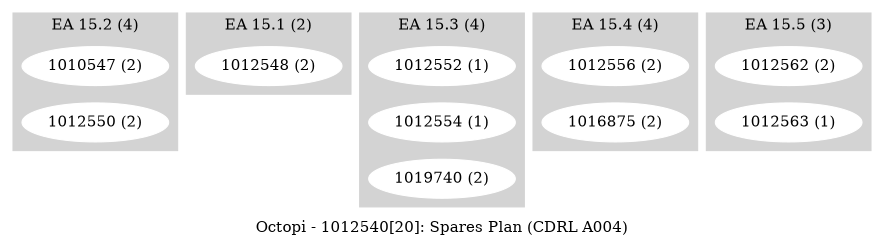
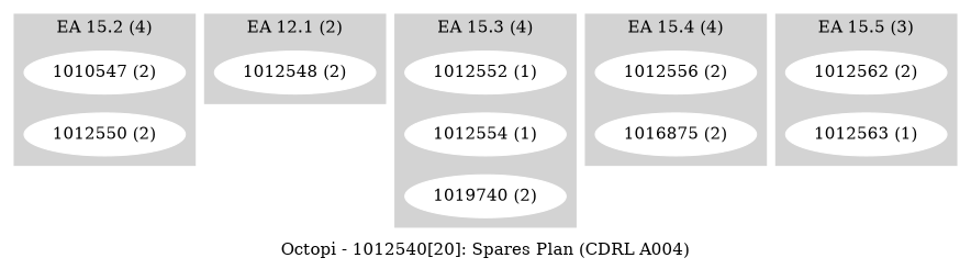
  digraph {
    label="Octopi - 1012540[20]: Spares Plan (CDRL A004)"
    ranksep=.1
    node [color=white style=filled]
    edge [style=invis]
    n1 [label="1010547 (2)"]
    "1012550 (2)"
    "1012548 (2)"
    "1012552 (1)"
    "1012554 (1)"
    "1019740 (2)"
    "1012556 (2)"
    n8 [label="1016875 (2)"]
    "1012562 (2)"
    "1012563 (1)"
    subgraph cluster_1 {
      color=lightgrey
      label="EA 15.2 (4)"
      style=filled
      n1
      "1012550 (2)"
    }
    subgraph cluster_2 {
      color=lightgrey
-     label="EA 15.1 (2)"
+     label="EA 12.1 (2)"
      style=filled
      "1012548 (2)"
    }
    subgraph cluster_3 {
      color=lightgrey
      label="EA 15.3 (4)"
      style=filled
      "1012552 (1)"
      "1012554 (1)"
      "1019740 (2)"
    }
    subgraph cluster_4 {
      color=lightgrey
      label="EA 15.4 (4)"
      style=filled
      "1012556 (2)"
      n8
    }
    subgraph cluster_5 {
      color=lightgrey
      label="EA 15.5 (3)"
      style=filled
      "1012562 (2)"
      "1012563 (1)"
    }
    n1 -> "1012550 (2)"
    "1012552 (1)" -> "1012554 (1)"
    "1012554 (1)" -> "1019740 (2)"
    "1012556 (2)" -> n8
    "1012562 (2)" -> "1012563 (1)"
  }
